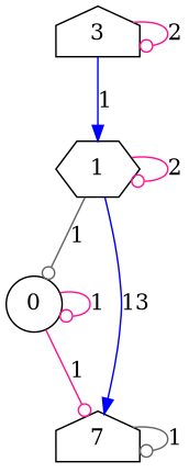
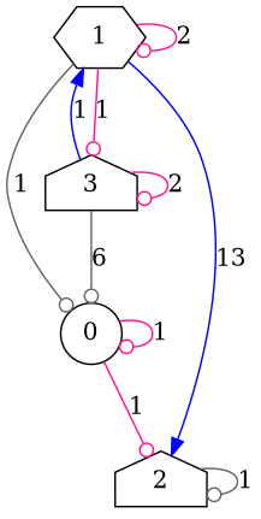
  digraph {
    fontname="DejaVu Serif"
    node [fontname="DejaVu Serif" shape=house]
    edge [arrowhead=odot color=deeppink fontname="DejaVu Serif"]
    n1 [label=0 shape=circle]
-   n2 [label=7]
+   n2 [label=2]
    n3 [label=1 shape=hexagon]
    n4 [label=3]
    n1 -> n1 [label=1]
    n1 -> n2 [label=1]
    n2 -> n2 [color=gray40 label=1]
    n3 -> n1 [color=gray40 label=1]
    n3 -> n2 [arrowhead=normal color=blue label=13]
    n3 -> n3 [label=2]
+   n3 -> n4 [label=1]
+   n4 -> n1 [color=gray40 label=6]
    n4 -> n3 [arrowhead=normal color=blue label=1]
    n4 -> n4 [label=2]
  }
